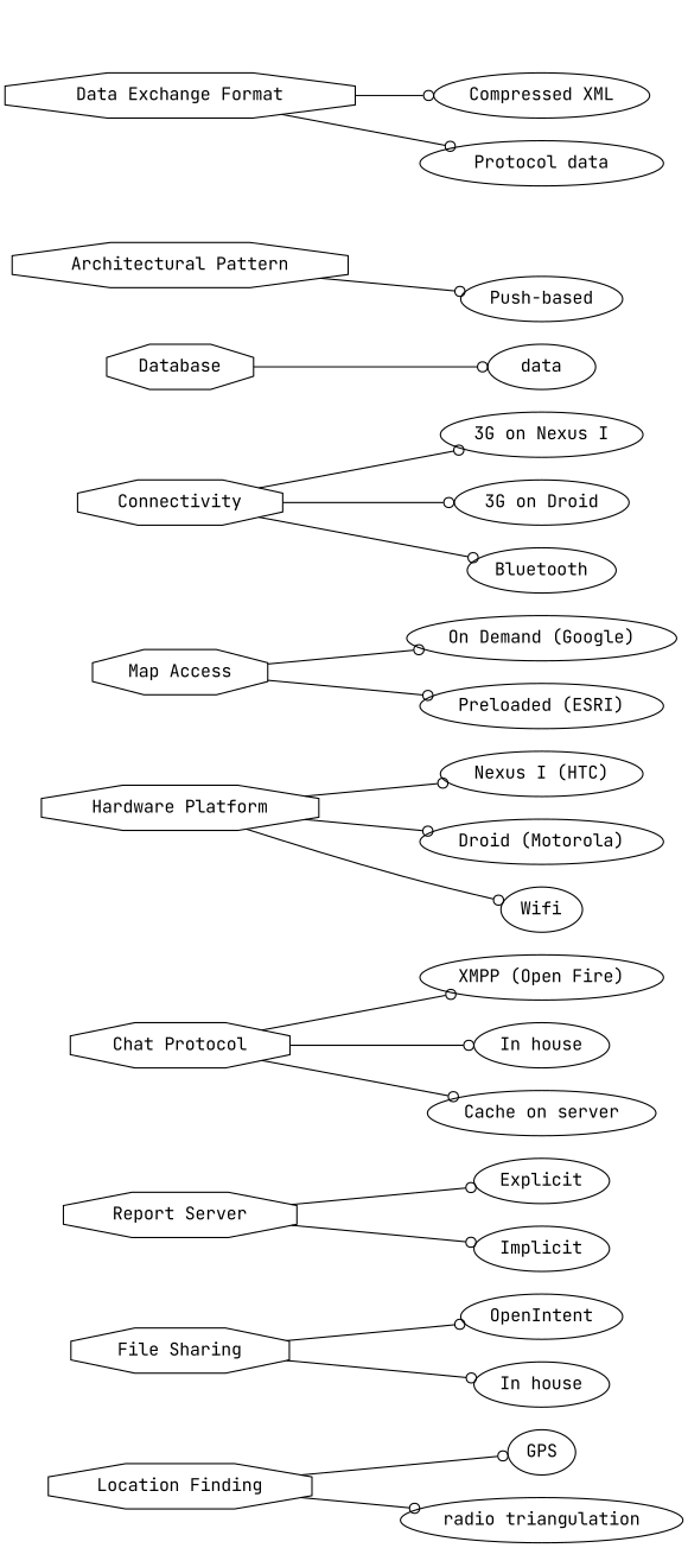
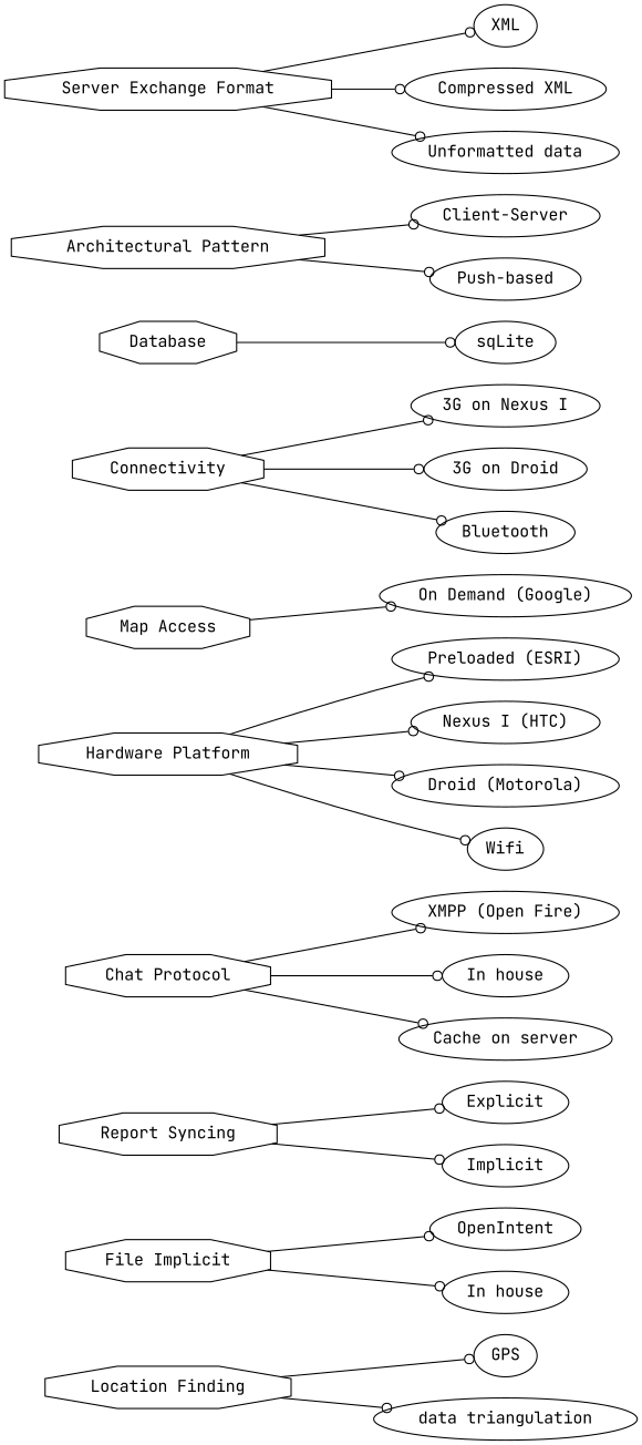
  digraph {
    fontname="JetBrains Mono"
    rankdir=LR
    node [fontname="JetBrains Mono"]
    edge [arrowhead=odot fontname="JetBrains Mono"]
    n1 [label="Location Finding" shape=polygon sides=8]
    n2 [label=GPS]
-   n3 [label="radio triangulation"]
-   n4 [label="File Sharing" shape=polygon sides=8]
+   n3 [label="data triangulation"]
+   n4 [label="File Implicit" shape=polygon sides=8]
    n5 [label=OpenIntent]
    n6 [label="In house"]
-   n7 [label="Report Server" shape=polygon sides=8]
+   n7 [label="Report Syncing" shape=polygon sides=8]
    n8 [label=Explicit]
    n9 [label=Implicit]
    n10 [label="Chat Protocol" shape=polygon sides=8]
    n11 [label="XMPP (Open Fire)"]
    n12 [label="In house"]
    n13 [label="Cache on server"]
    n14 [label="Map Access" shape=polygon sides=8]
    n15 [label="On Demand (Google)"]
    n16 [label="Preloaded (ESRI)"]
    n17 [label="Hardware Platform" shape=polygon sides=8]
    n18 [label="Nexus I (HTC)"]
    n19 [label="Droid (Motorola)"]
    n20 [label=Wifi]
    n21 [label=Connectivity shape=polygon sides=8]
    n22 [label="3G on Nexus I"]
    n23 [label="3G on Droid"]
    n24 [label=Bluetooth]
    n25 [label=Database shape=polygon sides=8]
-   n26 [label=data]
+   n26 [label=sqLite]
    n27 [label="Architectural Pattern" shape=polygon sides=8]
+   n28 [label="Client-Server"]
    n29 [label="Push-based"]
-   n30 [label="Data Exchange Format" shape=polygon sides=8]
+   n30 [label="Server Exchange Format" shape=polygon sides=8]
+   n31 [label=XML]
    n32 [label="Compressed XML"]
-   n33 [label="Protocol data"]
+   n33 [label="Unformatted data"]
    n1 -> n2
    n1 -> n3
    n4 -> n5
    n4 -> n6
    n7 -> n8
    n7 -> n9
    n10 -> n11
    n10 -> n12
    n10 -> n13
    n14 -> n15
-   n14 -> n16
+   n17 -> n16
    n17 -> n18
    n17 -> n19
    n17 -> n20
    n21 -> n22
    n21 -> n23
    n21 -> n24
    n25 -> n26
+   n27 -> n28
    n27 -> n29
+   n30 -> n31
    n30 -> n32
    n30 -> n33
  }
